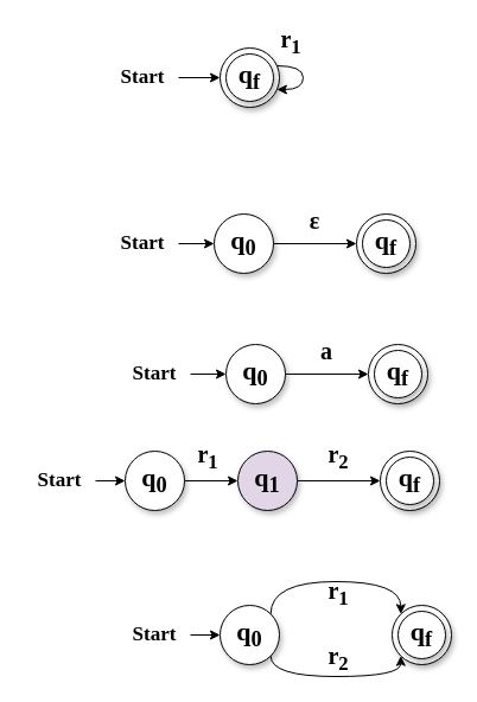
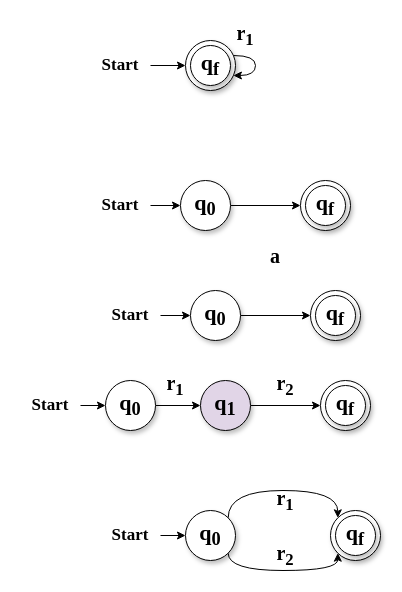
  <mxCell id="0" />
  <mxCell id="1" parent="0" />
  <mxCell id="2" style="edgeStyle=orthogonalEdgeStyle;rounded=0;orthogonalLoop=1;jettySize=auto;html=1;entryX=0;entryY=0.5;entryDx=0;entryDy=0;" edge="1" parent="1" source="3" target="4"><mxGeometry relative="1" as="geometry" /></mxCell>
  <mxCell id="3" value="&lt;b&gt;&lt;font style=&quot;font-size: 22px&quot; face=&quot;Comic Sans MS&quot;&gt;q&lt;sub&gt;0&lt;/sub&gt;&lt;/font&gt;&lt;/b&gt;" style="ellipse;whiteSpace=wrap;html=1;rounded=0;shadow=1;comic=0;labelBackgroundColor=none;strokeWidth=1;fontFamily=Verdana;fontSize=12;align=center;" vertex="1" parent="1"><mxGeometry x="180" y="180" width="50" height="50" as="geometry" /></mxCell>
  <mxCell id="4" value="" style="ellipse;whiteSpace=wrap;html=1;rounded=0;shadow=1;comic=0;labelBackgroundColor=none;strokeWidth=1;fontFamily=Verdana;fontSize=12;align=center;" vertex="1" parent="1"><mxGeometry x="300" y="180" width="50" height="50" as="geometry" /></mxCell>
  <mxCell id="5" value="&lt;b&gt;&lt;font style=&quot;font-size: 22px&quot; face=&quot;Comic Sans MS&quot;&gt;q&lt;sub&gt;f&lt;/sub&gt;&lt;/font&gt;&lt;/b&gt;" style="ellipse;whiteSpace=wrap;html=1;rounded=0;shadow=1;comic=0;labelBackgroundColor=none;strokeWidth=1;fontFamily=Verdana;fontSize=12;align=center;" vertex="1" parent="1"><mxGeometry x="305" y="185" width="40" height="40" as="geometry" /></mxCell>
  <mxCell id="6" style="edgeStyle=orthogonalEdgeStyle;rounded=0;orthogonalLoop=1;jettySize=auto;html=1;entryX=0;entryY=0.5;entryDx=0;entryDy=0;" edge="1" parent="1" source="7" target="3"><mxGeometry relative="1" as="geometry" /></mxCell>
  <mxCell id="7" value="&lt;b&gt;&lt;font face=&quot;Comic Sans MS&quot; style=&quot;font-size: 17px&quot;&gt;Start&lt;/font&gt;&lt;/b&gt;" style="text;html=1;strokeColor=none;fillColor=none;align=center;verticalAlign=middle;whiteSpace=wrap;rounded=0;" vertex="1" parent="1"><mxGeometry x="90" y="190" width="60" height="30" as="geometry" /></mxCell>
- <mxCell id="8" value="&lt;font face=&quot;Comic Sans MS&quot; size=&quot;1&quot;&gt;&lt;b style=&quot;font-size: 20px&quot;&gt;ε&lt;/b&gt;&lt;/font&gt;" style="text;html=1;strokeColor=none;fillColor=none;align=center;verticalAlign=middle;whiteSpace=wrap;rounded=0;" vertex="1" parent="1"><mxGeometry x="250" y="170" width="30" height="30" as="geometry" /></mxCell>
  <mxCell id="9" style="edgeStyle=orthogonalEdgeStyle;rounded=0;orthogonalLoop=1;jettySize=auto;html=1;entryX=0;entryY=0.5;entryDx=0;entryDy=0;" edge="1" parent="1" source="10" target="11"><mxGeometry relative="1" as="geometry" /></mxCell>
  <mxCell id="10" value="&lt;b&gt;&lt;font style=&quot;font-size: 22px&quot; face=&quot;Comic Sans MS&quot;&gt;q&lt;sub&gt;0&lt;/sub&gt;&lt;/font&gt;&lt;/b&gt;" style="ellipse;whiteSpace=wrap;html=1;rounded=0;shadow=1;comic=0;labelBackgroundColor=none;strokeWidth=1;fontFamily=Verdana;fontSize=12;align=center;" vertex="1" parent="1"><mxGeometry x="190" y="290" width="50" height="50" as="geometry" /></mxCell>
  <mxCell id="11" value="" style="ellipse;whiteSpace=wrap;html=1;rounded=0;shadow=1;comic=0;labelBackgroundColor=none;strokeWidth=1;fontFamily=Verdana;fontSize=12;align=center;" vertex="1" parent="1"><mxGeometry x="310" y="290" width="50" height="50" as="geometry" /></mxCell>
  <mxCell id="12" value="&lt;b&gt;&lt;font style=&quot;font-size: 22px&quot; face=&quot;Comic Sans MS&quot;&gt;q&lt;sub&gt;f&lt;/sub&gt;&lt;/font&gt;&lt;/b&gt;" style="ellipse;whiteSpace=wrap;html=1;rounded=0;shadow=1;comic=0;labelBackgroundColor=none;strokeWidth=1;fontFamily=Verdana;fontSize=12;align=center;" vertex="1" parent="1"><mxGeometry x="315" y="295" width="40" height="40" as="geometry" /></mxCell>
  <mxCell id="13" style="edgeStyle=orthogonalEdgeStyle;rounded=0;orthogonalLoop=1;jettySize=auto;html=1;entryX=0;entryY=0.5;entryDx=0;entryDy=0;" edge="1" parent="1" source="14" target="10"><mxGeometry relative="1" as="geometry" /></mxCell>
  <mxCell id="14" value="&lt;b&gt;&lt;font face=&quot;Comic Sans MS&quot; style=&quot;font-size: 17px&quot;&gt;Start&lt;/font&gt;&lt;/b&gt;" style="text;html=1;strokeColor=none;fillColor=none;align=center;verticalAlign=middle;whiteSpace=wrap;rounded=0;" vertex="1" parent="1"><mxGeometry x="100" y="300" width="60" height="30" as="geometry" /></mxCell>
- <mxCell id="15" value="&lt;font face=&quot;Comic Sans MS&quot;&gt;&lt;span style=&quot;font-size: 20px&quot;&gt;&lt;b&gt;a&lt;/b&gt;&lt;/span&gt;&lt;/font&gt;" style="text;html=1;strokeColor=none;fillColor=none;align=center;verticalAlign=middle;whiteSpace=wrap;rounded=0;" vertex="1" parent="1"><mxGeometry x="260" y="280" width="30" height="30" as="geometry" /></mxCell>
+ <mxCell id="15" value="&lt;font face=&quot;Comic Sans MS&quot;&gt;&lt;span style=&quot;font-size: 20px&quot;&gt;&lt;b&gt;a&lt;/b&gt;&lt;/span&gt;&lt;/font&gt;" style="text;html=1;strokeColor=none;fillColor=none;align=center;verticalAlign=middle;whiteSpace=wrap;rounded=0;" vertex="1" parent="1"><mxGeometry x="260" y="240" width="30" height="30" as="geometry" /></mxCell>
  <mxCell id="16" style="edgeStyle=orthogonalEdgeStyle;rounded=0;orthogonalLoop=1;jettySize=auto;html=1;entryX=0;entryY=0.5;entryDx=0;entryDy=0;" edge="1" parent="1" source="17" target="18"><mxGeometry relative="1" as="geometry" /></mxCell>
  <mxCell id="17" value="&lt;b&gt;&lt;font style=&quot;font-size: 22px&quot; face=&quot;Comic Sans MS&quot;&gt;q&lt;sub&gt;1&lt;/sub&gt;&lt;/font&gt;&lt;/b&gt;" style="ellipse;whiteSpace=wrap;html=1;rounded=0;shadow=1;comic=0;labelBackgroundColor=none;strokeWidth=1;fontFamily=Verdana;fontSize=12;align=center;fillColor=#e1d5e7;" vertex="1" parent="1"><mxGeometry x="200" y="380" width="50" height="50" as="geometry" /></mxCell>
  <mxCell id="18" value="" style="ellipse;whiteSpace=wrap;html=1;rounded=0;shadow=1;comic=0;labelBackgroundColor=none;strokeWidth=1;fontFamily=Verdana;fontSize=12;align=center;" vertex="1" parent="1"><mxGeometry x="320" y="380" width="50" height="50" as="geometry" /></mxCell>
  <mxCell id="19" value="&lt;b&gt;&lt;font style=&quot;font-size: 22px&quot; face=&quot;Comic Sans MS&quot;&gt;q&lt;sub&gt;f&lt;/sub&gt;&lt;/font&gt;&lt;/b&gt;" style="ellipse;whiteSpace=wrap;html=1;rounded=0;shadow=1;comic=0;labelBackgroundColor=none;strokeWidth=1;fontFamily=Verdana;fontSize=12;align=center;" vertex="1" parent="1"><mxGeometry x="325" y="385" width="40" height="40" as="geometry" /></mxCell>
  <mxCell id="20" style="edgeStyle=orthogonalEdgeStyle;rounded=0;orthogonalLoop=1;jettySize=auto;html=1;" edge="1" parent="1" source="21" target="24"><mxGeometry relative="1" as="geometry" /></mxCell>
  <mxCell id="21" value="&lt;b&gt;&lt;font face=&quot;Comic Sans MS&quot; style=&quot;font-size: 17px&quot;&gt;Start&lt;/font&gt;&lt;/b&gt;" style="text;html=1;strokeColor=none;fillColor=none;align=center;verticalAlign=middle;whiteSpace=wrap;rounded=0;" vertex="1" parent="1"><mxGeometry x="20" y="390" width="60" height="30" as="geometry" /></mxCell>
  <mxCell id="22" value="&lt;b style=&quot;font-family: &amp;#34;comic sans ms&amp;#34; ; font-size: 20px&quot;&gt;r&lt;sub&gt;2&lt;/sub&gt;&lt;/b&gt;" style="text;html=1;strokeColor=none;fillColor=none;align=center;verticalAlign=middle;whiteSpace=wrap;rounded=0;" vertex="1" parent="1"><mxGeometry x="270" y="370" width="30" height="30" as="geometry" /></mxCell>
  <mxCell id="23" style="edgeStyle=orthogonalEdgeStyle;rounded=0;orthogonalLoop=1;jettySize=auto;html=1;entryX=0;entryY=0.5;entryDx=0;entryDy=0;" edge="1" parent="1" source="24" target="17"><mxGeometry relative="1" as="geometry" /></mxCell>
  <mxCell id="24" value="&lt;b&gt;&lt;font style=&quot;font-size: 22px&quot; face=&quot;Comic Sans MS&quot;&gt;q&lt;sub&gt;0&lt;/sub&gt;&lt;/font&gt;&lt;/b&gt;" style="ellipse;whiteSpace=wrap;html=1;rounded=0;shadow=1;comic=0;labelBackgroundColor=none;strokeWidth=1;fontFamily=Verdana;fontSize=12;align=center;" vertex="1" parent="1"><mxGeometry x="105" y="380" width="50" height="50" as="geometry" /></mxCell>
  <mxCell id="25" value="&lt;font face=&quot;Comic Sans MS&quot;&gt;&lt;span style=&quot;font-size: 20px&quot;&gt;&lt;b&gt;r&lt;sub&gt;1&lt;/sub&gt;&lt;/b&gt;&lt;/span&gt;&lt;/font&gt;" style="text;html=1;strokeColor=none;fillColor=none;align=center;verticalAlign=middle;whiteSpace=wrap;rounded=0;" vertex="1" parent="1"><mxGeometry x="160" y="370" width="30" height="30" as="geometry" /></mxCell>
  <mxCell id="26" value="" style="ellipse;whiteSpace=wrap;html=1;rounded=0;shadow=1;comic=0;labelBackgroundColor=none;strokeWidth=1;fontFamily=Verdana;fontSize=12;align=center;" vertex="1" parent="1"><mxGeometry x="330" y="510" width="50" height="50" as="geometry" /></mxCell>
  <mxCell id="27" value="&lt;b&gt;&lt;font style=&quot;font-size: 22px&quot; face=&quot;Comic Sans MS&quot;&gt;q&lt;sub&gt;f&lt;/sub&gt;&lt;/font&gt;&lt;/b&gt;" style="ellipse;whiteSpace=wrap;html=1;rounded=0;shadow=1;comic=0;labelBackgroundColor=none;strokeWidth=1;fontFamily=Verdana;fontSize=12;align=center;" vertex="1" parent="1"><mxGeometry x="335" y="515" width="40" height="40" as="geometry" /></mxCell>
  <mxCell id="28" style="edgeStyle=orthogonalEdgeStyle;rounded=0;orthogonalLoop=1;jettySize=auto;html=1;" edge="1" parent="1" source="29" target="33"><mxGeometry relative="1" as="geometry" /></mxCell>
  <mxCell id="29" value="&lt;b&gt;&lt;font face=&quot;Comic Sans MS&quot; style=&quot;font-size: 17px&quot;&gt;Start&lt;/font&gt;&lt;/b&gt;" style="text;html=1;strokeColor=none;fillColor=none;align=center;verticalAlign=middle;whiteSpace=wrap;rounded=0;" vertex="1" parent="1"><mxGeometry x="100" y="520" width="60" height="30" as="geometry" /></mxCell>
  <mxCell id="30" value="&lt;b style=&quot;font-family: &amp;#34;comic sans ms&amp;#34; ; font-size: 20px&quot;&gt;r&lt;sub&gt;2&lt;/sub&gt;&lt;/b&gt;" style="text;html=1;strokeColor=none;fillColor=none;align=center;verticalAlign=middle;whiteSpace=wrap;rounded=0;" vertex="1" parent="1"><mxGeometry x="270" y="540" width="30" height="30" as="geometry" /></mxCell>
  <mxCell id="31" style="edgeStyle=orthogonalEdgeStyle;orthogonalLoop=1;jettySize=auto;html=1;curved=1;exitX=1;exitY=0;exitDx=0;exitDy=0;entryX=0;entryY=0;entryDx=0;entryDy=0;" edge="1" parent="1" source="33" target="26"><mxGeometry relative="1" as="geometry"><mxPoint x="270" y="490" as="targetPoint" /><Array as="points"><mxPoint x="228" y="490" /><mxPoint x="337" y="490" /></Array></mxGeometry></mxCell>
  <mxCell id="32" style="edgeStyle=orthogonalEdgeStyle;curved=1;orthogonalLoop=1;jettySize=auto;html=1;exitX=1;exitY=1;exitDx=0;exitDy=0;entryX=0;entryY=1;entryDx=0;entryDy=0;" edge="1" parent="1" source="33" target="26"><mxGeometry relative="1" as="geometry"><Array as="points"><mxPoint x="228" y="570" /><mxPoint x="337" y="570" /></Array></mxGeometry></mxCell>
  <mxCell id="33" value="&lt;b&gt;&lt;font style=&quot;font-size: 22px&quot; face=&quot;Comic Sans MS&quot;&gt;q&lt;sub&gt;0&lt;/sub&gt;&lt;/font&gt;&lt;/b&gt;" style="ellipse;whiteSpace=wrap;html=1;rounded=0;shadow=1;comic=0;labelBackgroundColor=none;strokeWidth=1;fontFamily=Verdana;fontSize=12;align=center;" vertex="1" parent="1"><mxGeometry x="185" y="510" width="50" height="50" as="geometry" /></mxCell>
  <mxCell id="34" value="&lt;font face=&quot;Comic Sans MS&quot;&gt;&lt;span style=&quot;font-size: 20px&quot;&gt;&lt;b&gt;r&lt;sub&gt;1&lt;/sub&gt;&lt;/b&gt;&lt;/span&gt;&lt;/font&gt;" style="text;html=1;strokeColor=none;fillColor=none;align=center;verticalAlign=middle;whiteSpace=wrap;rounded=0;" vertex="1" parent="1"><mxGeometry x="270" y="485" width="30" height="30" as="geometry" /></mxCell>
  <mxCell id="35" style="edgeStyle=orthogonalEdgeStyle;curved=1;orthogonalLoop=1;jettySize=auto;html=1;" edge="1" parent="1" source="36" target="36"><mxGeometry relative="1" as="geometry"><mxPoint x="220" y="30" as="targetPoint" /></mxGeometry></mxCell>
  <mxCell id="36" value="" style="ellipse;whiteSpace=wrap;html=1;rounded=0;shadow=1;comic=0;labelBackgroundColor=none;strokeWidth=1;fontFamily=Verdana;fontSize=12;align=center;" vertex="1" parent="1"><mxGeometry x="185" y="40" width="50" height="50" as="geometry" /></mxCell>
  <mxCell id="37" value="&lt;b&gt;&lt;font style=&quot;font-size: 22px&quot; face=&quot;Comic Sans MS&quot;&gt;q&lt;sub&gt;f&lt;/sub&gt;&lt;/font&gt;&lt;/b&gt;" style="ellipse;whiteSpace=wrap;html=1;rounded=0;shadow=1;comic=0;labelBackgroundColor=none;strokeWidth=1;fontFamily=Verdana;fontSize=12;align=center;" vertex="1" parent="1"><mxGeometry x="190" y="45" width="40" height="40" as="geometry" /></mxCell>
  <mxCell id="38" style="edgeStyle=orthogonalEdgeStyle;rounded=0;orthogonalLoop=1;jettySize=auto;html=1;entryX=0;entryY=0.5;entryDx=0;entryDy=0;" edge="1" parent="1" source="39" target="36"><mxGeometry relative="1" as="geometry"><mxPoint x="180" y="65" as="targetPoint" /></mxGeometry></mxCell>
  <mxCell id="39" value="&lt;b&gt;&lt;font face=&quot;Comic Sans MS&quot; style=&quot;font-size: 17px&quot;&gt;Start&lt;/font&gt;&lt;/b&gt;" style="text;html=1;strokeColor=none;fillColor=none;align=center;verticalAlign=middle;whiteSpace=wrap;rounded=0;" vertex="1" parent="1"><mxGeometry x="90" y="50" width="60" height="30" as="geometry" /></mxCell>
  <mxCell id="40" value="&lt;b style=&quot;font-family: &amp;#34;comic sans ms&amp;#34; ; font-size: 20px&quot;&gt;r&lt;sub&gt;1&lt;/sub&gt;&lt;/b&gt;" style="text;html=1;strokeColor=none;fillColor=none;align=center;verticalAlign=middle;whiteSpace=wrap;rounded=0;" vertex="1" parent="1"><mxGeometry x="230" y="20" width="30" height="30" as="geometry" /></mxCell>
